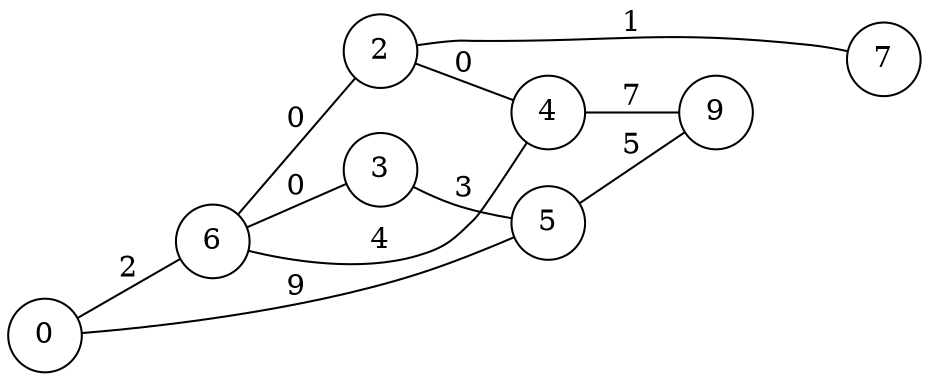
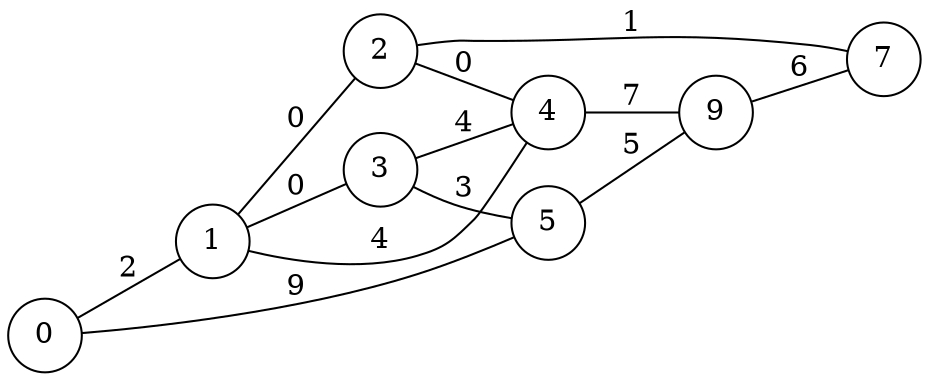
  graph {
    rankdir=LR
    node [shape=circle]
    0
-   1 [label=6]
+   1
    5
    2
    3
    4
    n7 [label=9]
    7
    0 -- 1 [label=2]
    0 -- 5 [label=9]
    1 -- 2 [label=0]
    1 -- 3 [label=0]
    1 -- 4 [label=4]
    5 -- n7 [label=5]
    2 -- 4 [label=0]
    2 -- 7 [label=1]
    3 -- 5 [label=3]
+   3 -- 4 [label=4]
    4 -- n7 [label=7]
+   n7 -- 7 [label=6]
  }
